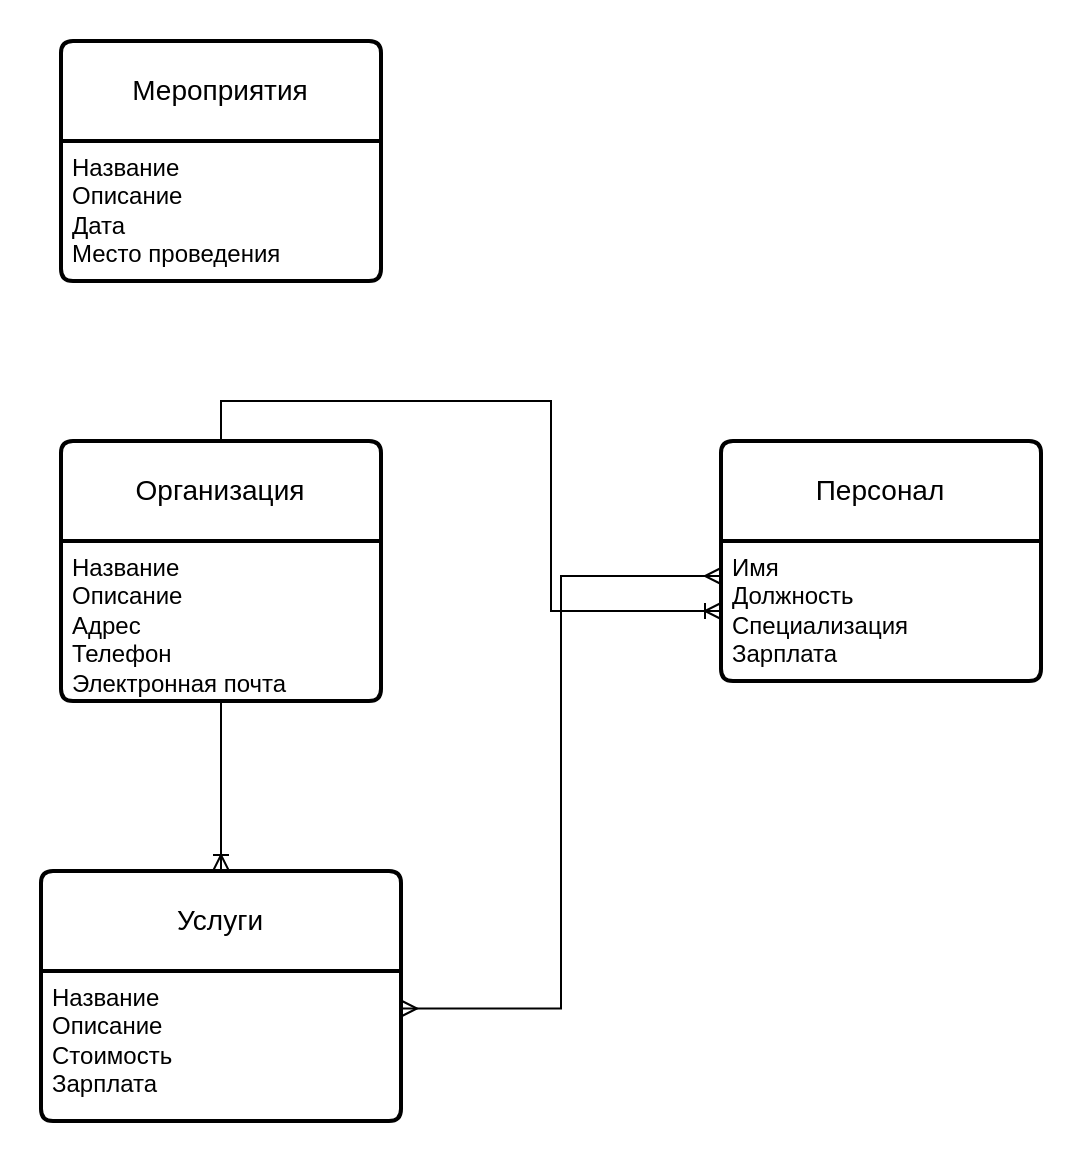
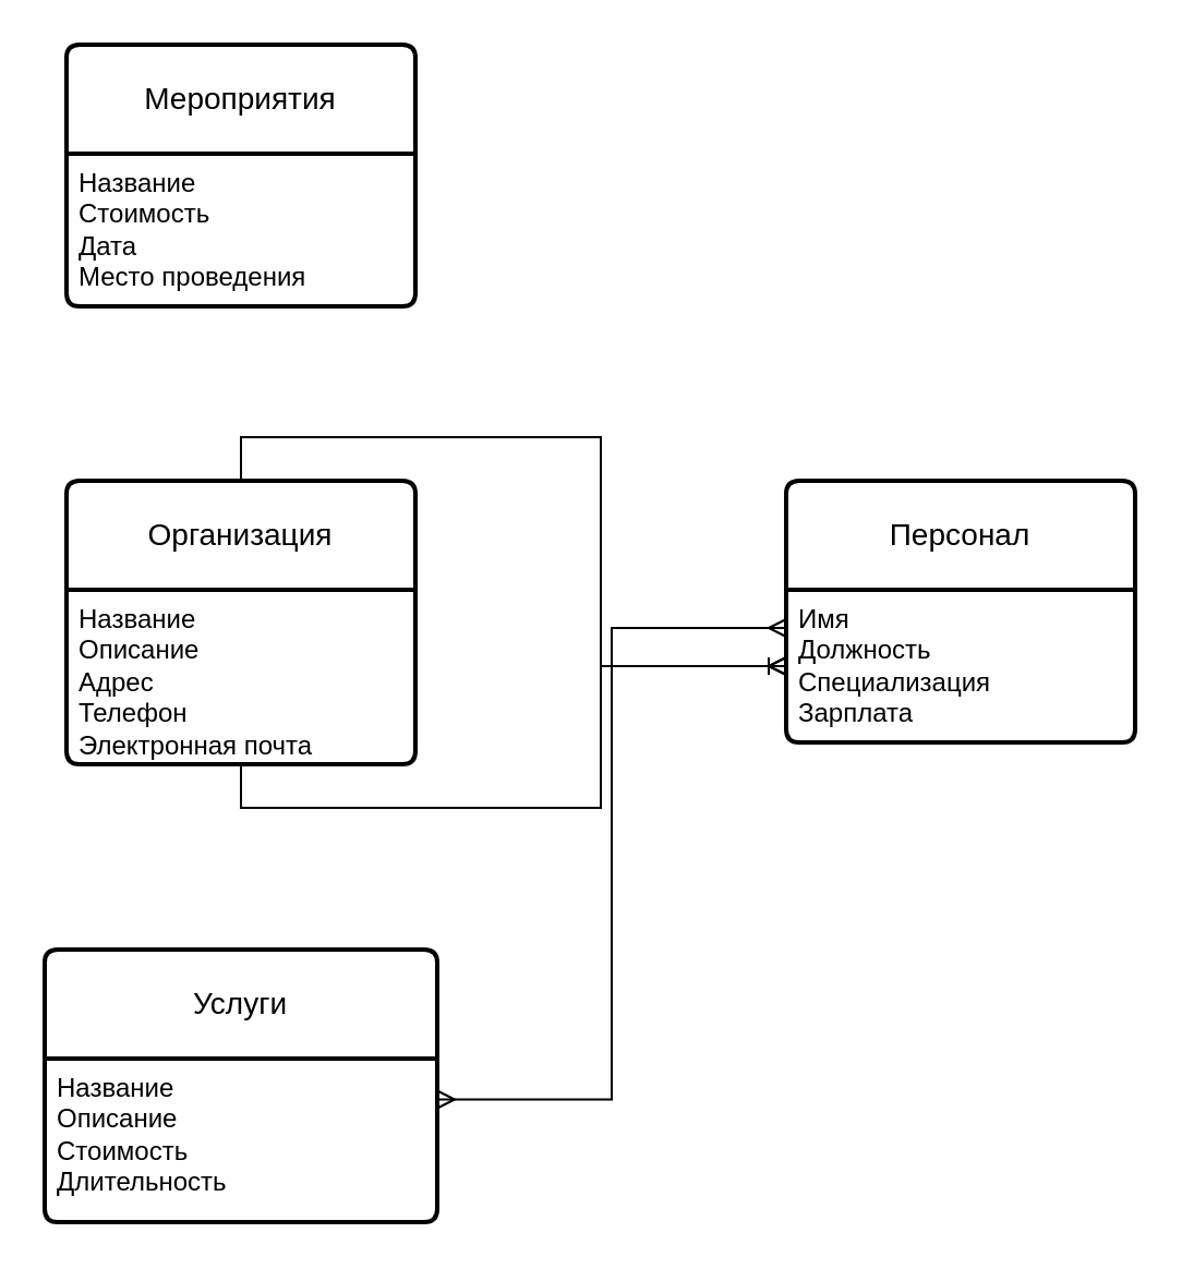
  <mxCell id="0" />
  <mxCell id="1" parent="0" />
  <mxCell id="2" value="Персонал" style="swimlane;childLayout=stackLayout;horizontal=1;startSize=50;horizontalStack=0;rounded=1;fontSize=14;fontStyle=0;strokeWidth=2;resizeParent=0;resizeLast=1;shadow=0;dashed=0;align=center;arcSize=4;whiteSpace=wrap;html=1;" parent="1" vertex="1"><mxGeometry x="360" y="220" width="160" height="120" as="geometry" /></mxCell>
  <mxCell id="3" value="&lt;div&gt;Имя&lt;/div&gt;&lt;div&gt;Должность&lt;/div&gt;&lt;div&gt;Специализация&lt;/div&gt;&lt;div&gt;Зарплата&lt;/div&gt;&lt;div&gt;&lt;br&gt;&lt;/div&gt;" style="align=left;strokeColor=none;fillColor=none;spacingLeft=4;fontSize=12;verticalAlign=top;resizable=0;rotatable=0;part=1;html=1;" parent="2" vertex="1"><mxGeometry y="50" width="160" height="70" as="geometry" /></mxCell>
  <mxCell id="4" value="Услуги" style="swimlane;childLayout=stackLayout;horizontal=1;startSize=50;horizontalStack=0;rounded=1;fontSize=14;fontStyle=0;strokeWidth=2;resizeParent=0;resizeLast=1;shadow=0;dashed=0;align=center;arcSize=4;whiteSpace=wrap;html=1;" parent="1" vertex="1"><mxGeometry x="20" y="435" width="180" height="125" as="geometry" /></mxCell>
- <mxCell id="5" value="&lt;div&gt;Название&lt;/div&gt;&lt;div&gt;Описание&lt;/div&gt;&lt;div&gt;Стоимость&lt;/div&gt;&lt;div&gt;Зарплата&lt;/div&gt;&lt;div&gt;&lt;br&gt;&lt;/div&gt;" style="align=left;strokeColor=none;fillColor=none;spacingLeft=4;fontSize=12;verticalAlign=top;resizable=0;rotatable=0;part=1;html=1;" parent="4" vertex="1"><mxGeometry y="50" width="180" height="75" as="geometry" /></mxCell>
+ <mxCell id="5" value="&lt;div&gt;Название&lt;/div&gt;&lt;div&gt;Описание&lt;/div&gt;&lt;div&gt;Стоимость&lt;/div&gt;&lt;div&gt;Длительность&lt;/div&gt;&lt;div&gt;&lt;br&gt;&lt;/div&gt;" style="align=left;strokeColor=none;fillColor=none;spacingLeft=4;fontSize=12;verticalAlign=top;resizable=0;rotatable=0;part=1;html=1;" parent="4" vertex="1"><mxGeometry y="50" width="180" height="75" as="geometry" /></mxCell>
  <mxCell id="6" style="edgeStyle=orthogonalEdgeStyle;rounded=0;orthogonalLoop=1;jettySize=auto;html=1;exitX=0.5;exitY=0;exitDx=0;exitDy=0;endArrow=ERoneToMany;endFill=0;" edge="1" parent="1" source="7" target="3"><mxGeometry relative="1" as="geometry" /></mxCell>
  <mxCell id="7" value="Организация " style="swimlane;childLayout=stackLayout;horizontal=1;startSize=50;horizontalStack=0;rounded=1;fontSize=14;fontStyle=0;strokeWidth=2;resizeParent=0;resizeLast=1;shadow=0;dashed=0;align=center;arcSize=4;whiteSpace=wrap;html=1;" parent="1" vertex="1"><mxGeometry x="30" y="220" width="160" height="130" as="geometry" /></mxCell>
  <mxCell id="8" value="&lt;div&gt;Название&lt;/div&gt;&lt;div&gt;Описание&lt;/div&gt;&lt;div&gt;Адрес&lt;/div&gt;&lt;div&gt;Телефон&lt;/div&gt;&lt;div&gt;Электронная почта&lt;/div&gt;&lt;div&gt;&lt;br&gt;&lt;/div&gt;" style="align=left;strokeColor=none;fillColor=none;spacingLeft=4;fontSize=12;verticalAlign=top;resizable=0;rotatable=0;part=1;html=1;" parent="7" vertex="1"><mxGeometry y="50" width="160" height="80" as="geometry" /></mxCell>
  <mxCell id="9" value="Мероприятия" style="swimlane;childLayout=stackLayout;horizontal=1;startSize=50;horizontalStack=0;rounded=1;fontSize=14;fontStyle=0;strokeWidth=2;resizeParent=0;resizeLast=1;shadow=0;dashed=0;align=center;arcSize=4;whiteSpace=wrap;html=1;" parent="1" vertex="1"><mxGeometry x="30" y="20" width="160" height="120" as="geometry" /></mxCell>
- <mxCell id="10" value="&lt;div&gt;Название&lt;/div&gt;&lt;div&gt;Описание&lt;/div&gt;&lt;div&gt;Дата&lt;/div&gt;&lt;div&gt;Место проведения&lt;/div&gt;&lt;div&gt;&lt;br&gt;&lt;/div&gt;" style="align=left;strokeColor=none;fillColor=none;spacingLeft=4;fontSize=12;verticalAlign=top;resizable=0;rotatable=0;part=1;html=1;" parent="9" vertex="1"><mxGeometry y="50" width="160" height="70" as="geometry" /></mxCell>
- <mxCell id="11" style="edgeStyle=orthogonalEdgeStyle;rounded=0;orthogonalLoop=1;jettySize=auto;html=1;exitX=0.5;exitY=1;exitDx=0;exitDy=0;entryX=0.5;entryY=0;entryDx=0;entryDy=0;endArrow=ERoneToMany;endFill=0;" edge="1" parent="1" source="8" target="4"><mxGeometry relative="1" as="geometry" /></mxCell>
+ <mxCell id="10" value="&lt;div&gt;Название&lt;/div&gt;&lt;div&gt;Стоимость&lt;/div&gt;&lt;div&gt;Дата&lt;/div&gt;&lt;div&gt;Место проведения&lt;/div&gt;&lt;div&gt;&lt;br&gt;&lt;/div&gt;" style="align=left;strokeColor=none;fillColor=none;spacingLeft=4;fontSize=12;verticalAlign=top;resizable=0;rotatable=0;part=1;html=1;" parent="9" vertex="1"><mxGeometry y="50" width="160" height="70" as="geometry" /></mxCell>
+ <mxCell id="11" style="edgeStyle=orthogonalEdgeStyle;rounded=0;orthogonalLoop=1;jettySize=auto;html=1;exitX=0.5;exitY=1;exitDx=0;exitDy=0;endArrow=ERoneToMany;endFill=0;" edge="1" parent="1" source="8" target="3"><mxGeometry relative="1" as="geometry" /></mxCell>
  <mxCell id="12" style="edgeStyle=orthogonalEdgeStyle;rounded=0;orthogonalLoop=1;jettySize=auto;html=1;exitX=1;exitY=0.25;exitDx=0;exitDy=0;entryX=0;entryY=0.25;entryDx=0;entryDy=0;endArrow=ERmany;endFill=0;startArrow=ERmany;startFill=0;" edge="1" parent="1" source="5" target="3"><mxGeometry relative="1" as="geometry" /></mxCell>
